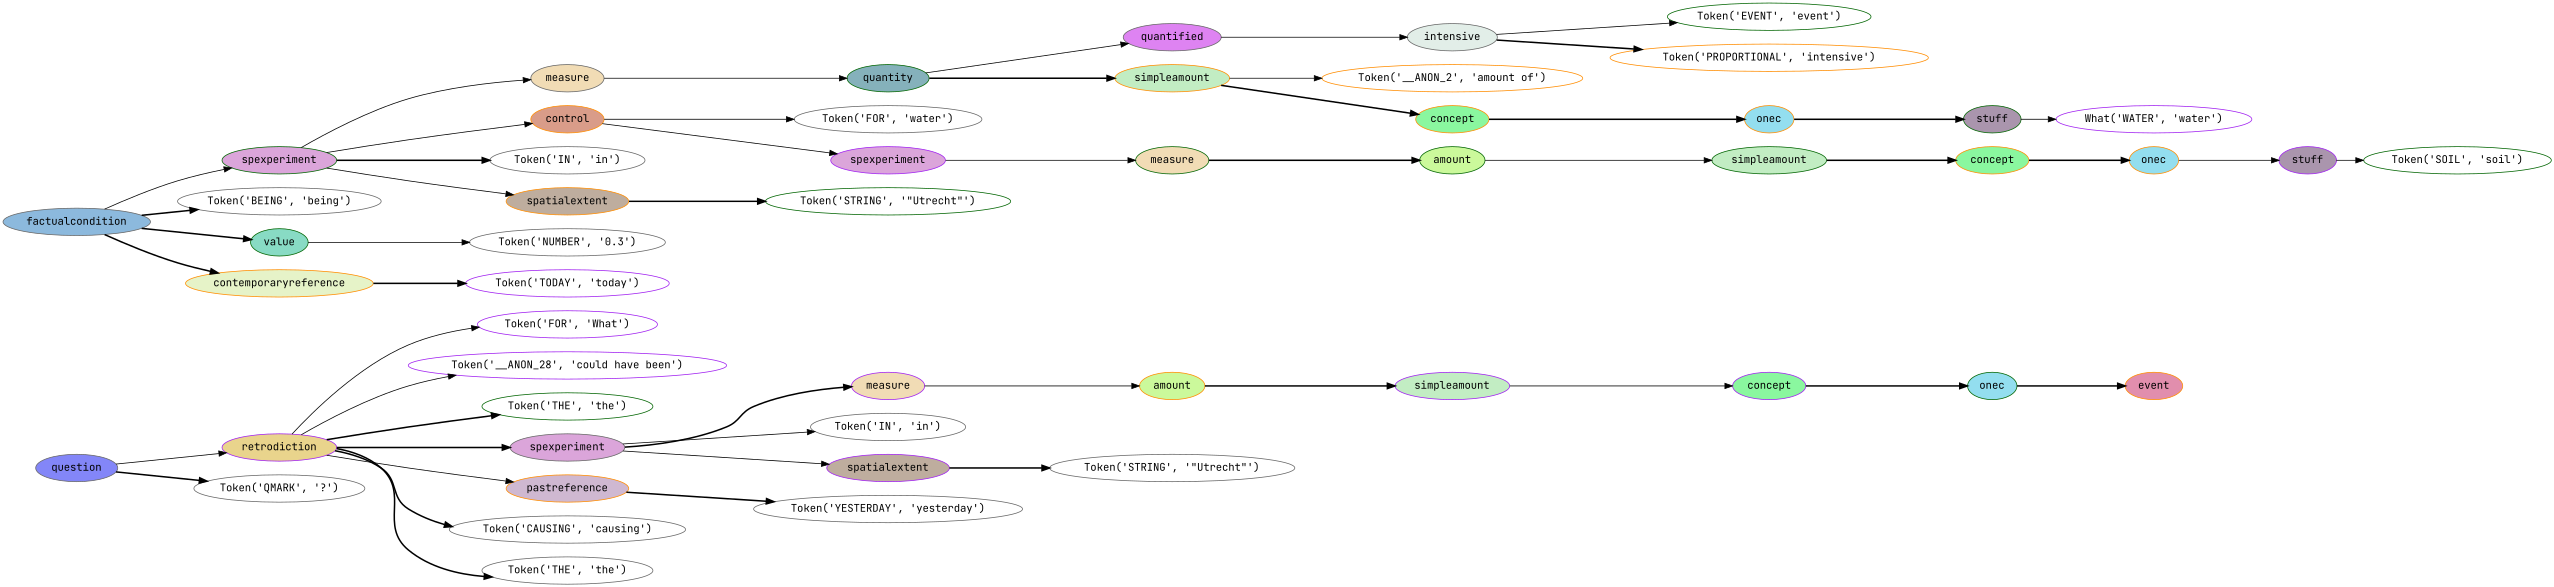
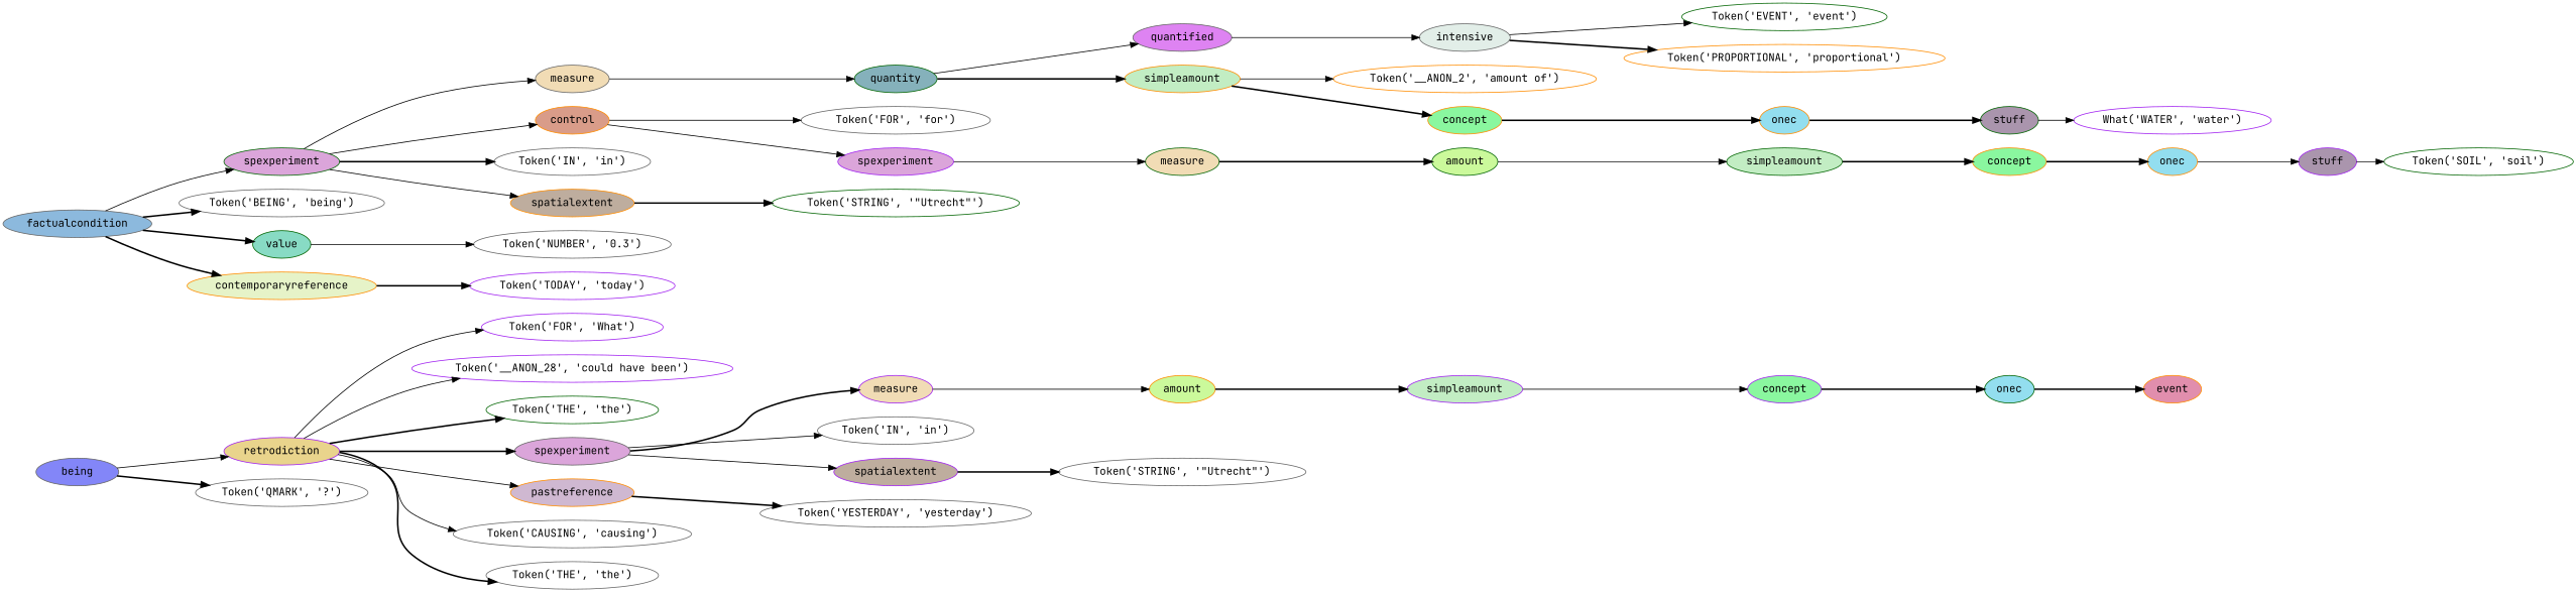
  digraph {
    fontname="JetBrains Mono"
    rankdir=LR
    node [color=gray40 fontname="JetBrains Mono" style=filled]
    edge [fontname="JetBrains Mono" style=solid]
    n1 [color=purple label="Token('FOR', 'What')" style=""]
    n2 [color=purple label="Token('__ANON_28', 'could have been')" style=""]
    n3 [color=darkgreen label="Token('THE', 'the')" style=""]
    n4 [color=darkgreen label="Token('EVENT', 'event')" style=""]
    n5 [color=darkorange fillcolor="#e18ead" label=event]
    n6 [color=darkgreen fillcolor="#93deef" label=onec]
    n7 [color=purple fillcolor="#8af79f" label=concept]
    n8 [color=purple fillcolor="#c2edc3" label=simpleamount]
    n9 [color=darkorange fillcolor="#cbf99b" label=amount]
    n10 [color=purple fillcolor="#f1dcb5" label=measure]
    n11 [label="Token('IN', 'in')" style=""]
    n12 [label="Token('STRING', '\"Utrecht\"')" style=""]
    n13 [color=purple fillcolor="#bead9e" label=spatialextent]
    n14 [fillcolor="#dba5da" label=spexperiment]
    n15 [label="Token('YESTERDAY', 'yesterday')" style=""]
    n16 [color=darkorange fillcolor="#cfb8d1" label=pastreference]
    n17 [label="Token('CAUSING', 'causing')" style=""]
    n18 [label="Token('THE', 'the')" style=""]
-   n19 [color=darkorange label="Token('PROPORTIONAL', 'intensive')" style=""]
+   n19 [color=darkorange label="Token('PROPORTIONAL', 'proportional')" style=""]
    n20 [fillcolor="#e2eee8" label=intensive]
    n21 [fillcolor="#de83f2" label=quantified]
    n22 [color=darkorange label="Token('__ANON_2', 'amount of')" style=""]
    n23 [color=purple label="What('WATER', 'water')" style=""]
    n24 [color=darkgreen fillcolor="#aa95ad" label=stuff]
    n25 [color=darkorange fillcolor="#93deef" label=onec]
    n26 [color=darkorange fillcolor="#8af79f" label=concept]
    n27 [color=darkorange fillcolor="#c2edc3" label=simpleamount]
    n28 [color=darkgreen fillcolor="#85b1bb" label=quantity]
    n29 [fillcolor="#f1dcb5" label=measure]
-   n30 [label="Token('FOR', 'water')" style=""]
+   n30 [label="Token('FOR', 'for')" style=""]
    n31 [color=darkgreen label="Token('SOIL', 'soil')" style=""]
    n32 [color=purple fillcolor="#aa95ad" label=stuff]
    n33 [color=darkorange fillcolor="#93deef" label=onec]
    n34 [color=darkorange fillcolor="#8af79f" label=concept]
    n35 [color=darkgreen fillcolor="#c2edc3" label=simpleamount]
    n36 [color=darkgreen fillcolor="#cbf99b" label=amount]
    n37 [color=darkgreen fillcolor="#f1dcb5" label=measure]
    n38 [color=purple fillcolor="#dba5da" label=spexperiment]
    n39 [color=darkorange fillcolor="#d99c89" label=control]
    n40 [label="Token('IN', 'in')" style=""]
    n41 [color=darkgreen label="Token('STRING', '\"Utrecht\"')" style=""]
    n42 [color=darkorange fillcolor="#bead9e" label=spatialextent]
    n43 [color=darkgreen fillcolor="#dba5da" label=spexperiment]
    n44 [label="Token('BEING', 'being')" style=""]
    n45 [label="Token('NUMBER', '0.3')" style=""]
    n46 [color=darkgreen fillcolor="#88dbc4" label=value]
    n47 [color=purple label="Token('TODAY', 'today')" style=""]
    n48 [color=darkorange fillcolor="#e6f3c8" label=contemporaryreference]
    n49 [fillcolor="#8cb9dd" label=factualcondition]
    n50 [color=purple fillcolor="#e9d48c" label=retrodiction]
    n51 [label="Token('QMARK', '?')" style=""]
-   n52 [fillcolor="#8386f8" label=question]
+   n52 [fillcolor="#8386f8" label=being]
    n6 -> n5 [style=bold]
    n7 -> n6 [style=bold]
    n8 -> n7
    n9 -> n8 [style=bold]
    n10 -> n9
    n13 -> n12 [style=bold]
    n14 -> n10 [style=bold]
    n14 -> n11
    n14 -> n13
    n16 -> n15 [style=bold]
    n20 -> n4
    n20 -> n19 [style=bold]
    n21 -> n20
    n24 -> n23
    n25 -> n24 [style=bold]
    n26 -> n25 [style=bold]
    n27 -> n22
    n27 -> n26 [style=bold]
    n28 -> n21
    n28 -> n27 [style=bold]
    n29 -> n28
    n32 -> n31
    n33 -> n32
    n34 -> n33 [style=bold]
    n35 -> n34 [style=bold]
    n36 -> n35
    n37 -> n36 [style=bold]
    n38 -> n37
    n39 -> n30
    n39 -> n38
    n42 -> n41 [style=bold]
    n43 -> n29
    n43 -> n39
    n43 -> n40 [style=bold]
    n43 -> n42
    n46 -> n45
    n48 -> n47 [style=bold]
    n49 -> n43
    n49 -> n44 [style=bold]
    n49 -> n46 [style=bold]
    n49 -> n48 [style=bold]
    n50 -> n1
    n50 -> n2
    n50 -> n3 [style=bold]
    n50 -> n14 [style=bold]
    n50 -> n16
-   n50 -> n17 [style=bold]
+   n50 -> n17
    n50 -> n18 [style=bold]
    n52 -> n50
    n52 -> n51 [style=bold]
  }
